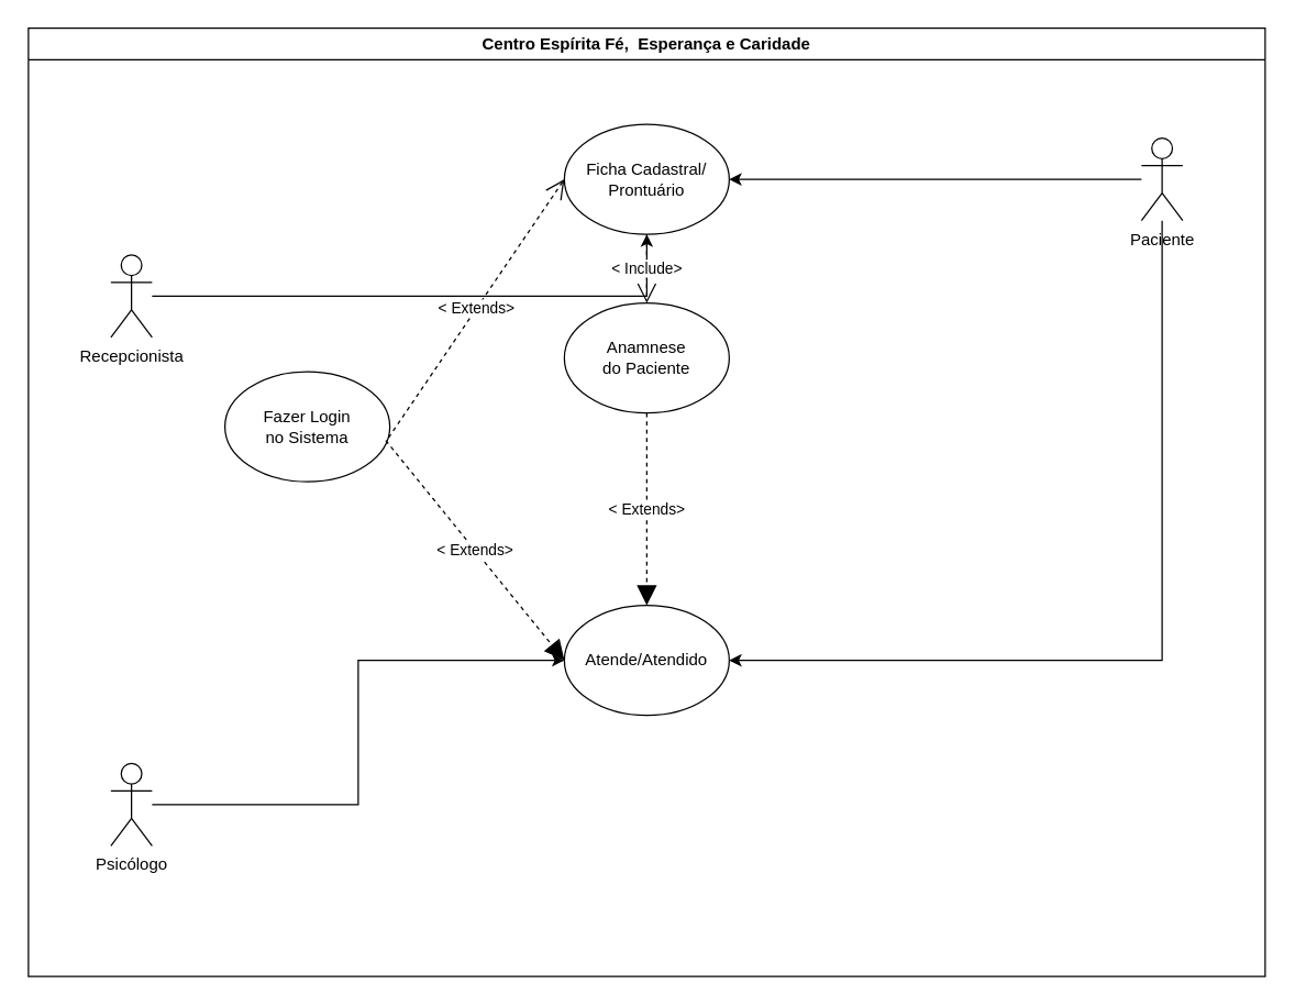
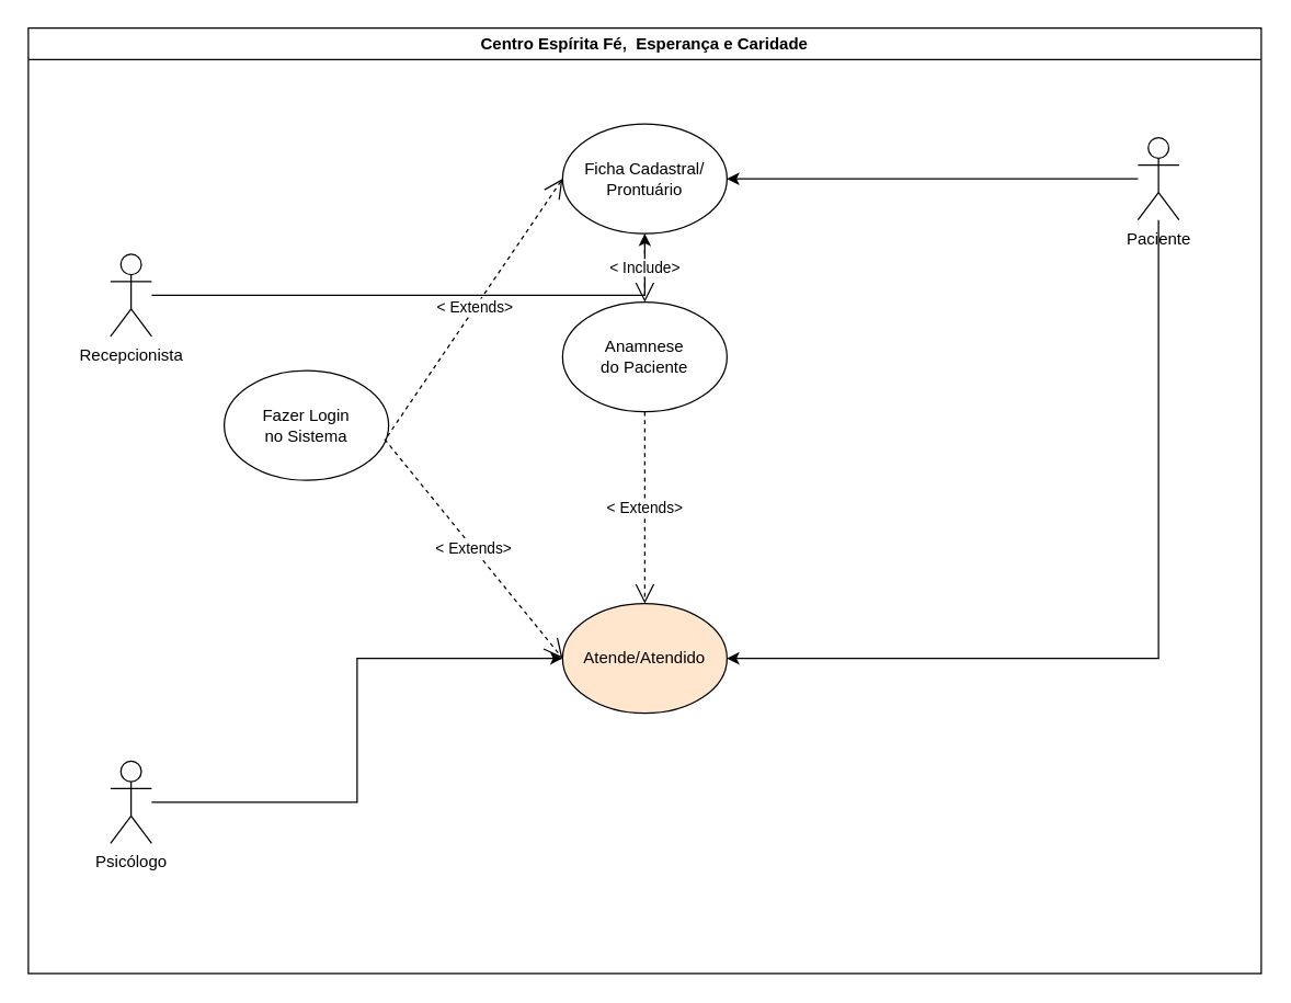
  <mxCell id="0" />
  <mxCell id="1" parent="0" />
  <mxCell id="2" value="Centro Espírita Fé,&amp;nbsp; Esperança e Caridade" style="swimlane;whiteSpace=wrap;html=1;" vertex="1" parent="1"><mxGeometry x="20" y="20" width="900" height="690" as="geometry" /></mxCell>
  <mxCell id="3" style="edgeStyle=orthogonalEdgeStyle;rounded=0;orthogonalLoop=1;jettySize=auto;html=1;" edge="1" parent="2" source="4" target="5"><mxGeometry relative="1" as="geometry" /></mxCell>
  <mxCell id="4" value="Recepcionista" style="shape=umlActor;verticalLabelPosition=bottom;verticalAlign=top;html=1;outlineConnect=0;" vertex="1" parent="2"><mxGeometry x="60" y="165" width="30" height="60" as="geometry" /></mxCell>
  <mxCell id="5" value="Ficha Cadastral/&lt;br&gt;Prontuário" style="ellipse;whiteSpace=wrap;html=1;" vertex="1" parent="2"><mxGeometry x="390" y="70" width="120" height="80" as="geometry" /></mxCell>
  <mxCell id="6" value="Anamnese&lt;br&gt;do Paciente" style="ellipse;whiteSpace=wrap;html=1;" vertex="1" parent="2"><mxGeometry x="390" y="200" width="120" height="80" as="geometry" /></mxCell>
  <mxCell id="7" value="Fazer Login&lt;div&gt;no Sistema&lt;/div&gt;" style="ellipse;whiteSpace=wrap;html=1;" vertex="1" parent="2"><mxGeometry x="143" y="250" width="120" height="80" as="geometry" /></mxCell>
- <mxCell id="8" value="Atende/Atendido" style="ellipse;whiteSpace=wrap;html=1;" vertex="1" parent="2"><mxGeometry x="390" y="420" width="120" height="80" as="geometry" /></mxCell>
+ <mxCell id="8" value="Atende/Atendido" style="ellipse;whiteSpace=wrap;html=1;fillColor=#ffe6cc;" vertex="1" parent="2"><mxGeometry x="390" y="420" width="120" height="80" as="geometry" /></mxCell>
  <mxCell id="9" value="Psicólogo" style="shape=umlActor;verticalLabelPosition=bottom;verticalAlign=top;html=1;outlineConnect=0;" vertex="1" parent="2"><mxGeometry x="60" y="535" width="30" height="60" as="geometry" /></mxCell>
  <mxCell id="10" style="edgeStyle=orthogonalEdgeStyle;rounded=0;orthogonalLoop=1;jettySize=auto;html=1;entryX=1;entryY=0.5;entryDx=0;entryDy=0;" edge="1" parent="2" source="11" target="5"><mxGeometry relative="1" as="geometry" /></mxCell>
  <mxCell id="11" value="Paciente" style="shape=umlActor;verticalLabelPosition=bottom;verticalAlign=top;html=1;outlineConnect=0;" vertex="1" parent="2"><mxGeometry x="810" y="80" width="30" height="60" as="geometry" /></mxCell>
  <mxCell id="12" style="edgeStyle=orthogonalEdgeStyle;rounded=0;orthogonalLoop=1;jettySize=auto;html=1;entryX=1;entryY=0.5;entryDx=0;entryDy=0;" edge="1" parent="2" source="11" target="8"><mxGeometry relative="1" as="geometry"><Array as="points"><mxPoint x="825" y="460" /></Array></mxGeometry></mxCell>
  <mxCell id="13" value="&amp;lt; Extends&amp;gt;" style="endArrow=open;endSize=12;dashed=1;html=1;rounded=0;entryX=0;entryY=0.5;entryDx=0;entryDy=0;exitX=0.992;exitY=0.6;exitDx=0;exitDy=0;exitPerimeter=0;" edge="1" parent="2" source="7" target="5"><mxGeometry width="160" relative="1" as="geometry"><mxPoint x="340" y="280" as="sourcePoint" /><mxPoint x="526" y="370" as="targetPoint" /></mxGeometry></mxCell>
- <mxCell id="14" value="&amp;lt; Extends&amp;gt;" style="endArrow=block;endSize=12;dashed=1;html=1;rounded=0;entryX=0;entryY=0.5;entryDx=0;entryDy=0;exitX=0.975;exitY=0.625;exitDx=0;exitDy=0;exitPerimeter=0;" edge="1" parent="2" source="7" target="8"><mxGeometry width="160" relative="1" as="geometry"><mxPoint x="240" y="370" as="sourcePoint" /><mxPoint x="235" y="270" as="targetPoint" /></mxGeometry></mxCell>
+ <mxCell id="14" value="&amp;lt; Extends&amp;gt;" style="endArrow=open;endSize=12;dashed=1;html=1;rounded=0;entryX=0;entryY=0.5;entryDx=0;entryDy=0;exitX=0.975;exitY=0.625;exitDx=0;exitDy=0;exitPerimeter=0;" edge="1" parent="2" source="7" target="8"><mxGeometry width="160" relative="1" as="geometry"><mxPoint x="240" y="370" as="sourcePoint" /><mxPoint x="235" y="270" as="targetPoint" /></mxGeometry></mxCell>
  <mxCell id="15" style="edgeStyle=orthogonalEdgeStyle;rounded=0;orthogonalLoop=1;jettySize=auto;html=1;entryX=0;entryY=0.5;entryDx=0;entryDy=0;" edge="1" parent="2" source="9" target="8"><mxGeometry relative="1" as="geometry"><mxPoint x="428" y="565" as="targetPoint" /><Array as="points" /></mxGeometry></mxCell>
  <mxCell id="16" value="&amp;lt; Include&amp;gt;" style="endArrow=open;endSize=12;dashed=1;html=1;rounded=0;exitX=0.5;exitY=1;exitDx=0;exitDy=0;" edge="1" parent="2" source="5" target="6"><mxGeometry width="160" relative="1" as="geometry"><mxPoint x="400" y="120" as="sourcePoint" /><mxPoint x="273" y="300" as="targetPoint" /></mxGeometry></mxCell>
- <mxCell id="17" value="&amp;lt; Extends&amp;gt;" style="endArrow=block;endSize=12;dashed=1;html=1;rounded=0;entryX=0.5;entryY=0;entryDx=0;entryDy=0;exitX=0.5;exitY=1;exitDx=0;exitDy=0;" edge="1" parent="2" source="6" target="8"><mxGeometry width="160" relative="1" as="geometry"><mxPoint x="380" y="320" as="sourcePoint" /><mxPoint x="530" y="370" as="targetPoint" /></mxGeometry></mxCell>
+ <mxCell id="17" value="&amp;lt; Extends&amp;gt;" style="endArrow=open;endSize=12;dashed=1;html=1;rounded=0;entryX=0.5;entryY=0;entryDx=0;entryDy=0;exitX=0.5;exitY=1;exitDx=0;exitDy=0;" edge="1" parent="2" source="6" target="8"><mxGeometry width="160" relative="1" as="geometry"><mxPoint x="380" y="320" as="sourcePoint" /><mxPoint x="530" y="370" as="targetPoint" /></mxGeometry></mxCell>
